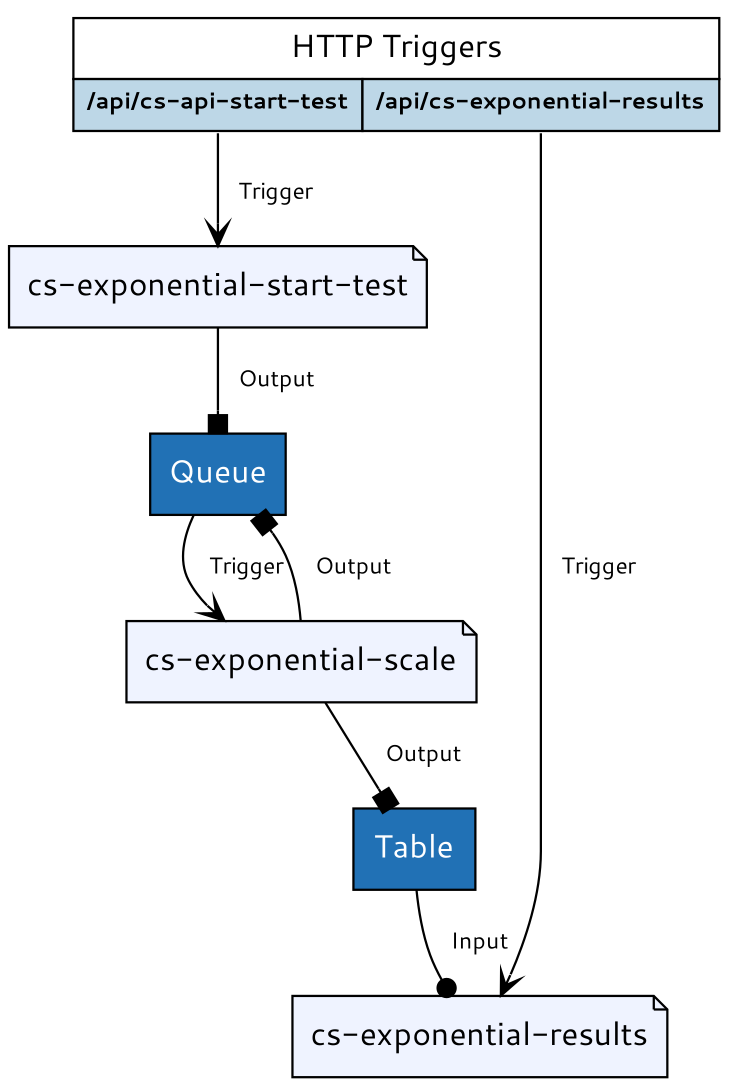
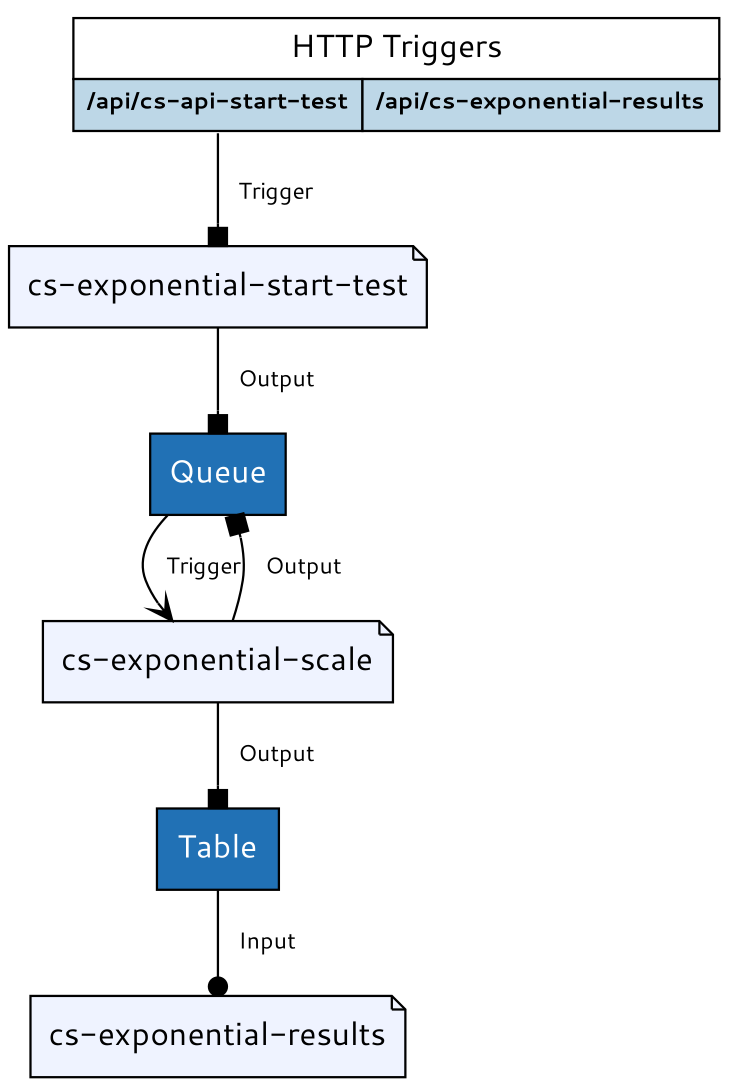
  digraph {
    fontname="Segoe UI"
    node [fillcolor="/blues4/1" fontname="Segoe UI" shape=note style=filled]
    edge [arrowhead=vee fontname="Segoe UI" fontsize=10]
    n1 [fillcolor=white label=<     <TABLE BORDER="0" CELLBORDER="1" CELLSPACING="0" CELLPADDING="5">     <TR><TD COLSPAN="2">HTTP Triggers</TD></TR>     <TR>         <TD BGCOLOR="/blues4/2" PORT="cs-exponential-start-test"><font POINT-SIZE="10"><b>/api/cs-api-start-test</b></font></TD>         <TD BGCOLOR="/blues4/2" PORT="cs-exponential-results"><font POINT-SIZE="10"><b>/api/cs-exponential-results</b></font></TD>     </TR>     </TABLE>> shape=none]
    "cs-exponential-start-test"
    "cs-exponential-results"
    n4 [fillcolor="/blues4/4" fontcolor=white label=Queue shape=box]
    "cs-exponential-scale"
    n6 [fillcolor="/blues4/4" fontcolor=white label=Table shape=box]
-   n1 -> "cs-exponential-start-test" [label="   Trigger" tailport="cs-exponential-start-test"]
-   n1 -> "cs-exponential-results" [label="   Trigger" tailport="cs-exponential-results"]
+   n1 -> "cs-exponential-start-test" [arrowhead=box label="   Trigger" tailport="cs-exponential-start-test"]
    "cs-exponential-start-test" -> n4 [arrowhead=box label="   Output"]
    n4 -> "cs-exponential-scale" [label="   Trigger"]
    "cs-exponential-scale" -> n4 [arrowhead=box label="   Output"]
    "cs-exponential-scale" -> n6 [arrowhead=box label="   Output"]
    n6 -> "cs-exponential-results" [arrowhead=dot label="   Input"]
  }
